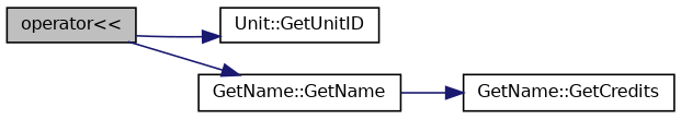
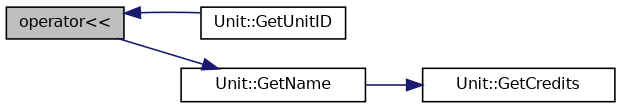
  digraph {
    rankdir=LR
    node [color=black fillcolor=white fontname=Helvetica fontsize=10 shape=record style=filled]
    edge [color=midnightblue fontname=Helvetica fontsize=10 labelfontname=Helvetica labelfontsize=10 style=solid]
    n1 [fillcolor=grey75 fontcolor=black height=0.2 label="operator\<\<" width=0.4]
    n2 [height=0.2 label="Unit::GetUnitID" width=0.4]
-   n3 [height=0.2 label="GetName::GetName" width=0.4]
-   n4 [height=0.2 label="GetName::GetCredits" width=0.4]
-   n1 -> n2
+   n3 [height=0.2 label="Unit::GetName" width=0.4]
+   n4 [height=0.2 label="Unit::GetCredits" width=0.4]
+   n2 -> n1
    n1 -> n3
    n3 -> n4
  }
